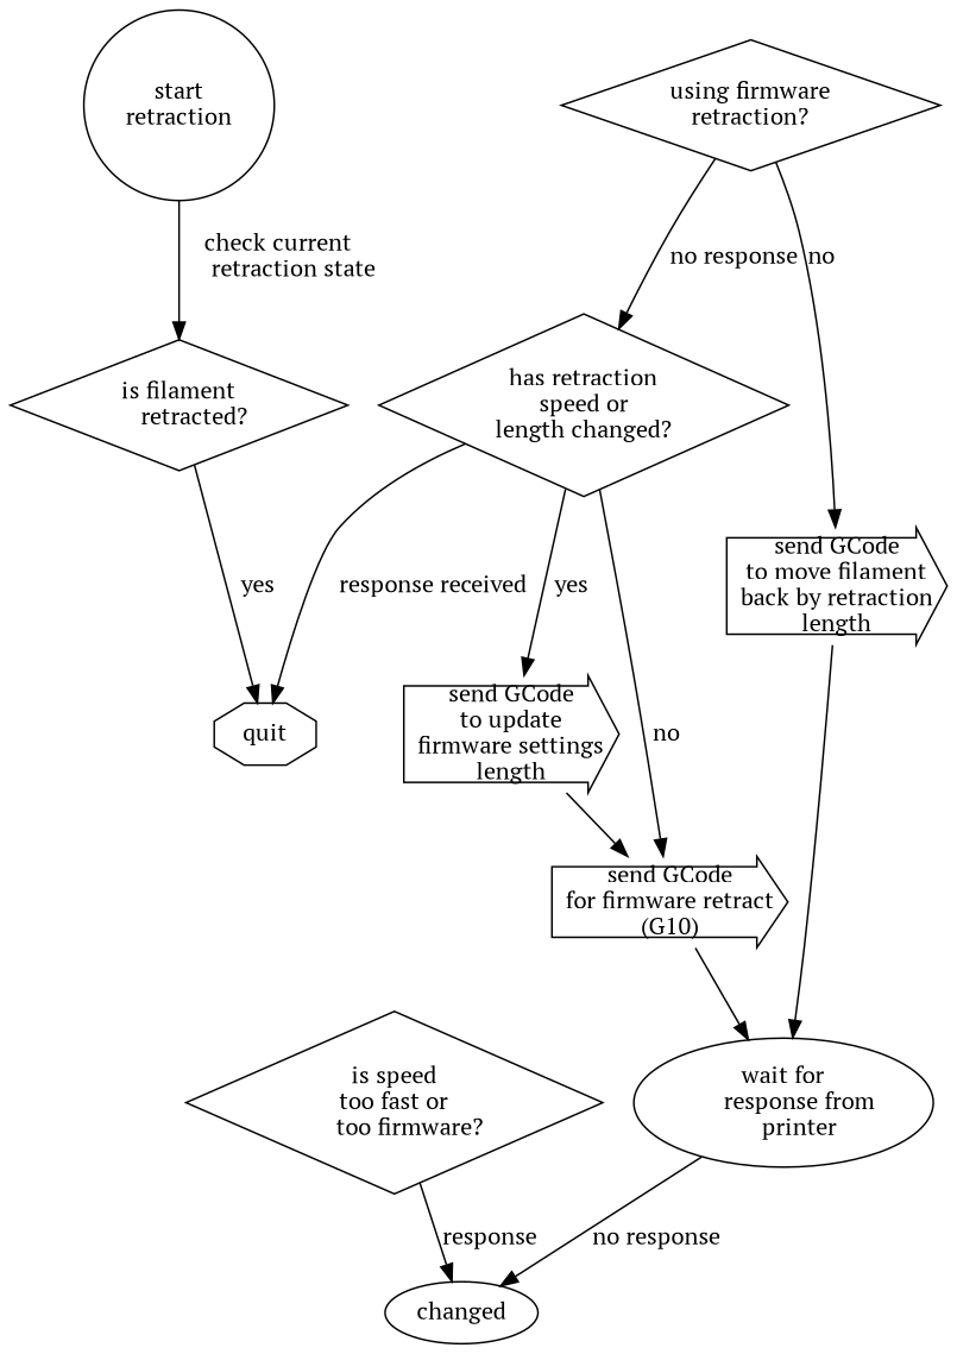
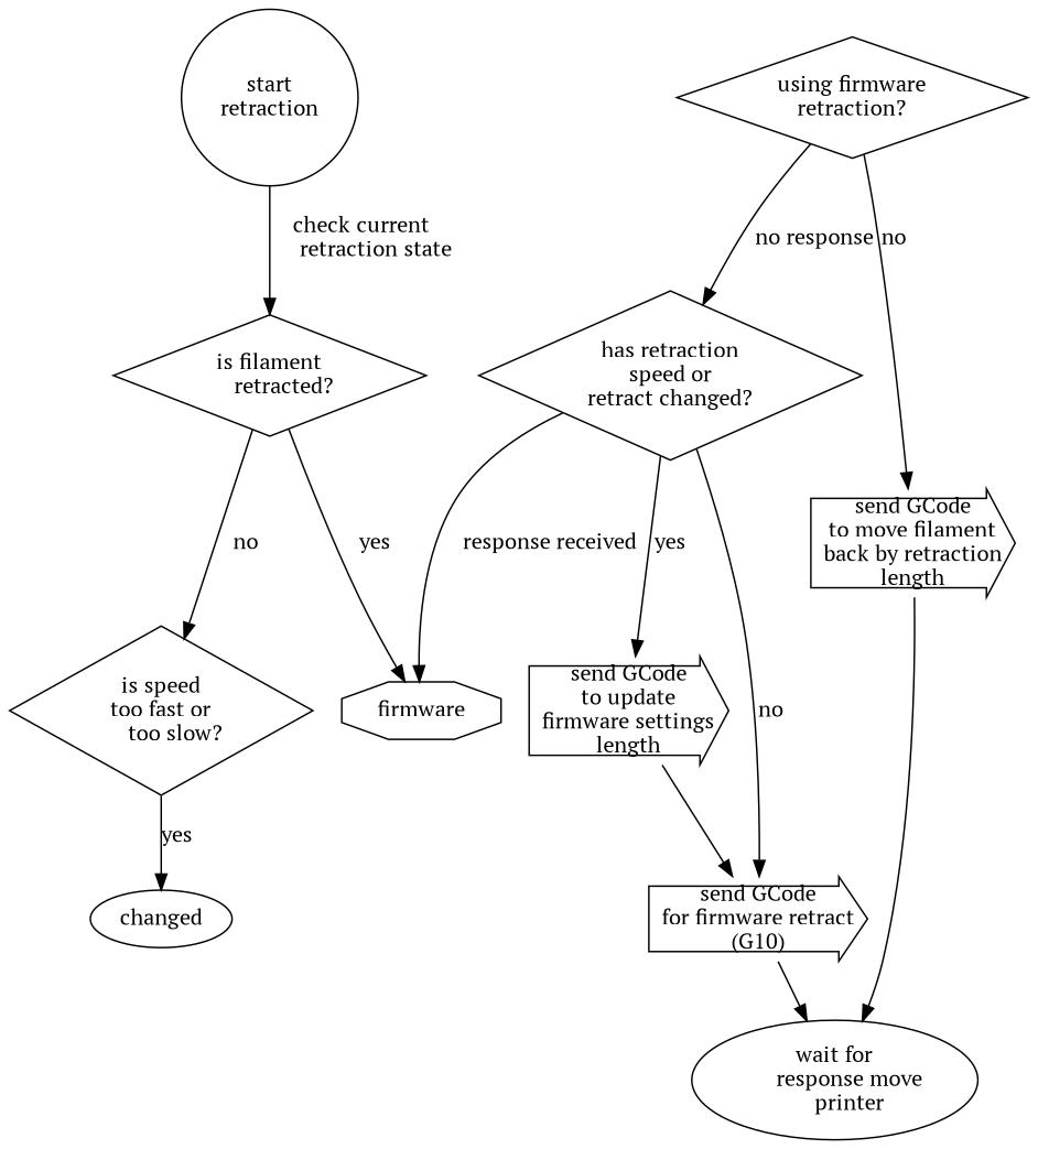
  digraph {
    fontname="PT Serif"
    splines=TRUE
    node [fontname="PT Serif" shape=diamond]
    edge [fontname="PT Serif"]
    n1 [label=<start<br/>retraction> shape=circle]
    n2 [label=<is filament<br/>     retracted?>]
-   n3 [label=<is speed<br/>too fast or<br/>     too firmware?>]
-   quit [shape=octagon]
+   n3 [label=<is speed<br/>too fast or<br/>     too slow?>]
+   quit [shape=octagon label=firmware]
    n5 [label=changed shape=""]
    n6 [label=<using firmware<br/>retraction?>]
-   n7 [label=<has retraction<br/>speed or<br/>length changed?>]
+   n7 [label=<has retraction<br/>speed or<br/>retract changed?>]
    n8 [label=<send GCode<br/>to move filament<br/>back by retraction<br/>length> shape=rarrow]
    n9 [label=<send GCode<br/>to update<br/>firmware settings<br/>length> shape=rarrow]
    n10 [label=<send GCode<br/>for firmware retract<br/>(G10)> shape=rarrow]
-   n11 [label=<wait for<br/>     response from<br/>     printer> shape=""]
+   n11 [label=<wait for<br/>     response move<br/>     printer> shape=""]
    subgraph sub_1 {
      rank=same
    }
    n1 -> n2 [label=<check current<br/>     retraction state>]
+   n2 -> n3 [label=no]
    n2 -> quit [label=yes]
-   n3 -> n5 [label=response]
+   n3 -> n5 [label=yes]
    n6 -> n7 [label="no response"]
    n6 -> n8 [label=no]
    n7 -> quit [label="response received"]
    n7 -> n9 [label=yes]
    n7 -> n10 [label=no]
    n8 -> n11
    n9 -> n10
    n10 -> n11
-   n11 -> n5 [label="no response"]
  }
